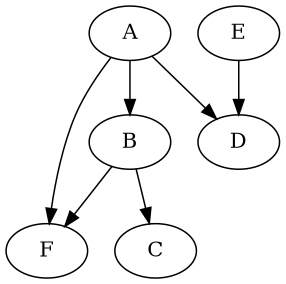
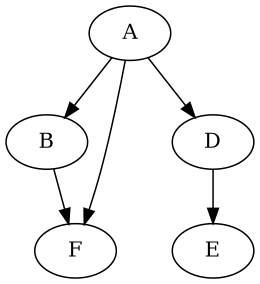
  digraph {
    A [height=0.5 width=0.75]
    B [height=0.5 width=0.75]
    F [height=0.5 width=0.75]
    D [height=0.5 width=0.75]
-   C [height=0.5 width=0.75]
    E [height=0.5 width=0.75]
    A -> B
    A -> F
    A -> D
    B -> F
-   B -> C
-   E -> D
+   D -> E
  }
